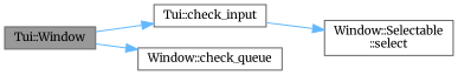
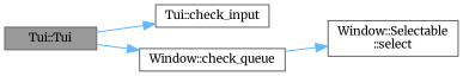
  digraph {
    fontname=Merriweather
    rankdir=LR
    node [color=grey40 fillcolor=white fontname=Merriweather fontsize=10 shape=box style=filled]
    edge [color=steelblue1 fontname=Merriweather fontsize=10 labelfontname=Helvetica labelfontsize=10 style=solid]
-   n1 [color=gray40 fillcolor=grey60 fontcolor=black height=0.2 label="Tui::Window" width=0.4]
+   n1 [color=gray40 fillcolor=grey60 fontcolor=black height=0.2 label="Tui::Tui" width=0.4]
    n2 [height=0.2 label="Tui::check_input" width=0.4]
    n3 [height=0.2 label="Window::check_queue" width=0.4]
    n4 [height=0.2 label="Window::Selectable\l::select" width=0.4]
    n1 -> n2
    n1 -> n3
-   n2 -> n4
+   n3 -> n4
  }
